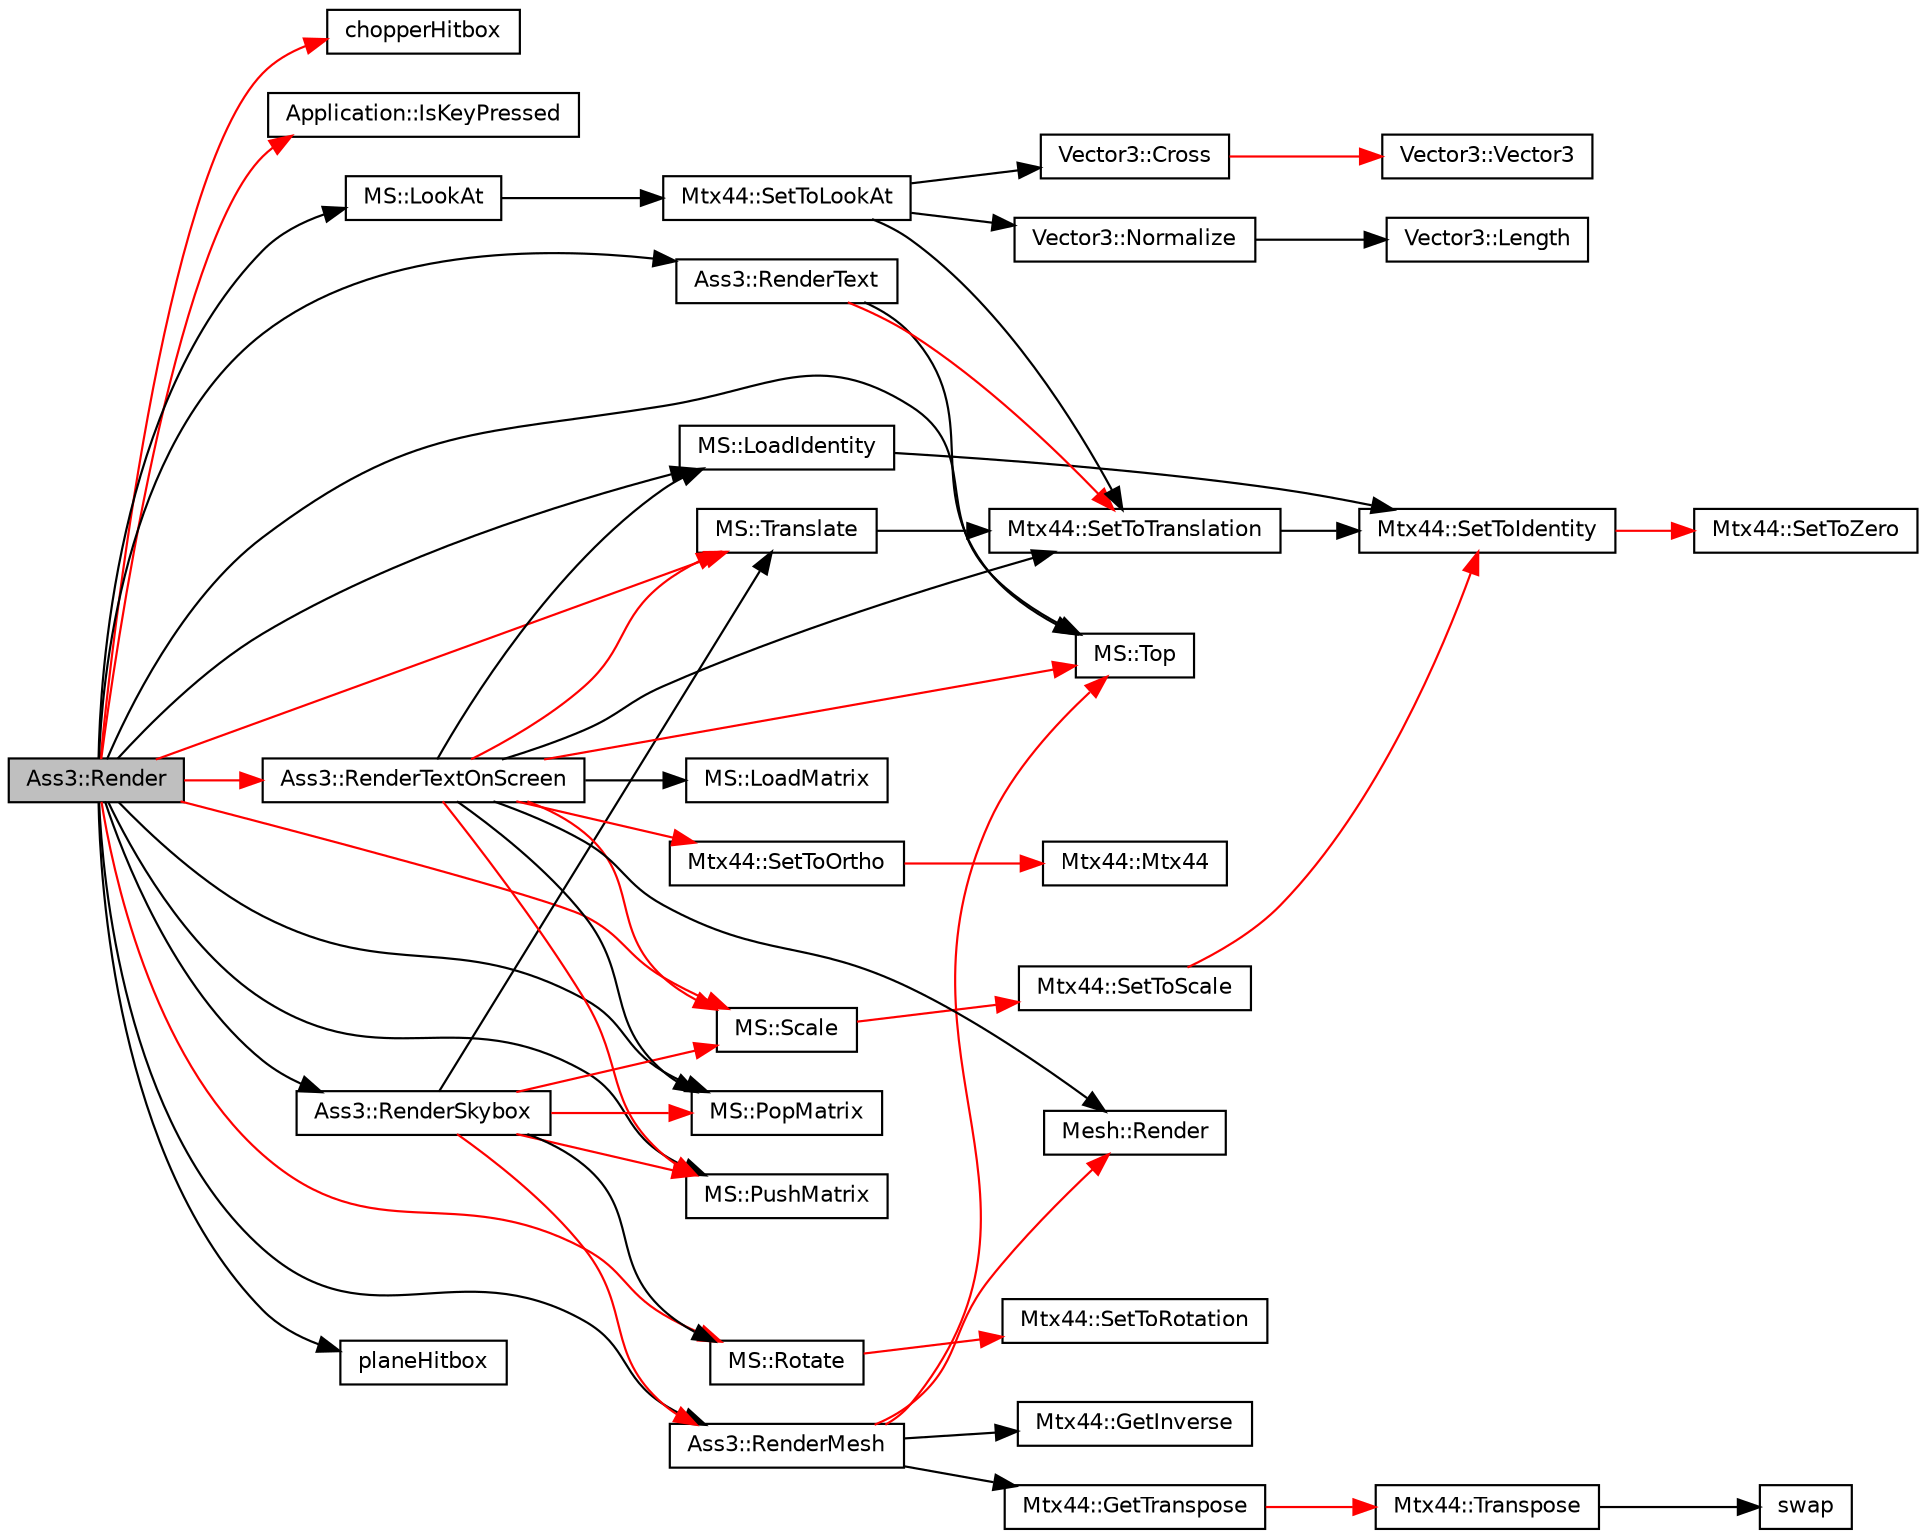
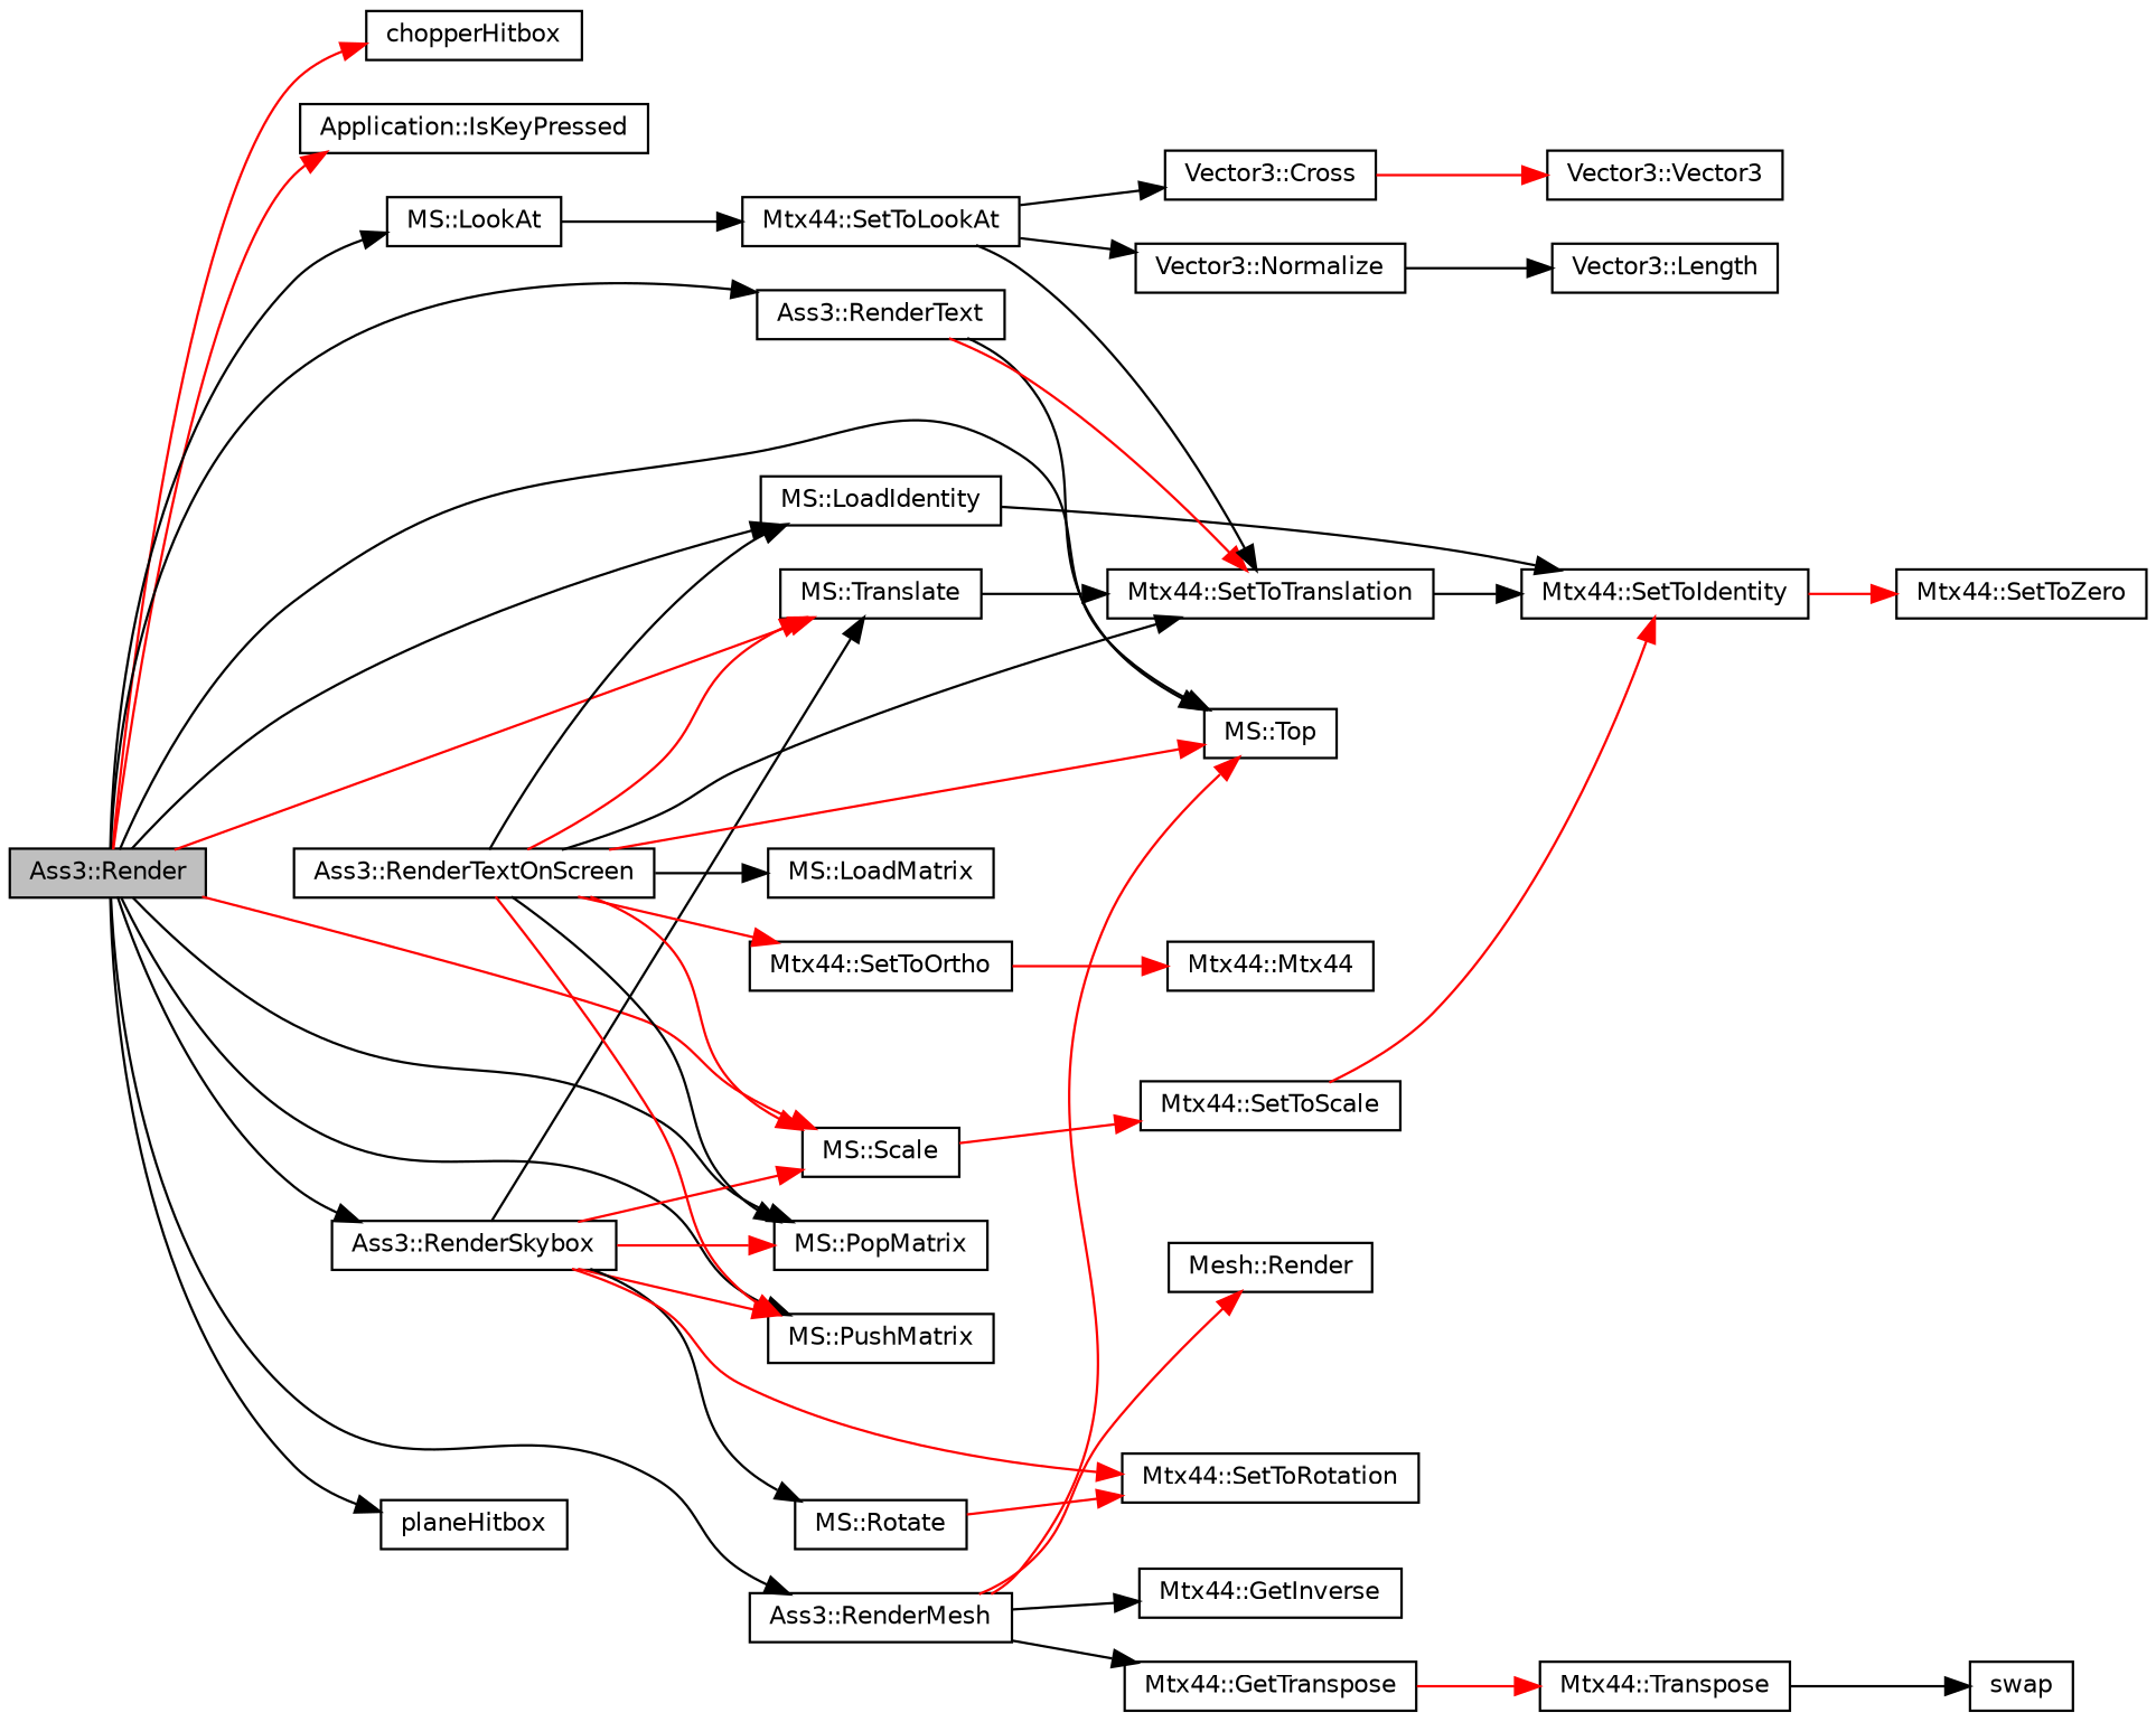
  digraph {
    rankdir=LR
    node [color=black fontname=Helvetica fontsize=10 shape=record]
    edge [color=black fontname=Helvetica fontsize=10 labelfontname=Helvetica labelfontsize=10 style=solid]
    n1 [fillcolor=grey75 fontcolor=black height=0.2 label="Ass3::Render" style=filled width=0.4]
    n2 [height=0.2 label=chopperHitbox width=0.4]
    n3 [height=0.2 label="Application::IsKeyPressed" width=0.4]
    n4 [height=0.2 label="MS::LoadIdentity" width=0.4]
    n5 [height=0.2 label="MS::LookAt" width=0.4]
    n6 [height=0.2 label=planeHitbox width=0.4]
    n7 [height=0.2 label="MS::PopMatrix" width=0.4]
    n8 [height=0.2 label="MS::PushMatrix" width=0.4]
    n9 [height=0.2 label="Ass3::RenderMesh" width=0.4]
    n10 [height=0.2 label="MS::Top" width=0.4]
    n11 [height=0.2 label="Ass3::RenderSkybox" width=0.4]
    n12 [height=0.2 label="MS::Translate" width=0.4]
    n13 [height=0.2 label="MS::Rotate" width=0.4]
    n14 [height=0.2 label="MS::Scale" width=0.4]
    n15 [height=0.2 label="Ass3::RenderText" width=0.4]
    n16 [height=0.2 label="Ass3::RenderTextOnScreen" width=0.4]
    n17 [height=0.2 label="Mtx44::SetToIdentity" width=0.4]
    n18 [height=0.2 label="Mtx44::SetToLookAt" width=0.4]
    n19 [height=0.2 label="Mtx44::GetInverse" width=0.4]
    n20 [height=0.2 label="Mtx44::GetTranspose" width=0.4]
    n21 [height=0.2 label="Mesh::Render" width=0.4]
    n22 [height=0.2 label="Mtx44::SetToTranslation" width=0.4]
    n23 [height=0.2 label="Mtx44::SetToRotation" width=0.4]
    n24 [height=0.2 label="Mtx44::SetToScale" width=0.4]
    n25 [height=0.2 label="Mtx44::SetToOrtho" width=0.4]
    n26 [height=0.2 label="MS::LoadMatrix" width=0.4]
    n27 [height=0.2 label="Mtx44::SetToZero" width=0.4]
    n28 [height=0.2 label="Vector3::Normalize" width=0.4]
    n29 [height=0.2 label="Vector3::Cross" width=0.4]
    n30 [height=0.2 label="Vector3::Length" width=0.4]
    n31 [height=0.2 label="Vector3::Vector3" width=0.4]
    n32 [height=0.2 label="Mtx44::Transpose" width=0.4]
    n33 [height=0.2 label=swap width=0.4]
    n34 [height=0.2 label="Mtx44::Mtx44" width=0.4]
    n1 -> n2 [color=red]
    n1 -> n3 [color=red]
    n1 -> n4
    n1 -> n5
    n1 -> n6
    n1 -> n7
    n1 -> n8
    n1 -> n9
    n1 -> n10
    n1 -> n11
    n1 -> n12 [color=red]
-   n1 -> n13 [color=red]
    n1 -> n14 [color=red]
    n1 -> n15
-   n1 -> n16 [color=red]
    n4 -> n17
    n5 -> n18
    n9 -> n10 [color=red]
    n9 -> n19
    n9 -> n20
    n9 -> n21 [color=red]
    n11 -> n7 [color=red]
    n11 -> n8 [color=red]
-   n11 -> n9 [color=red]
+   n11 -> n23 [color=red]
    n11 -> n12
    n11 -> n13
    n11 -> n14 [color=red]
    n12 -> n22
    n13 -> n23 [color=red]
    n14 -> n24 [color=red]
    n15 -> n10
    n15 -> n22 [color=red]
    n16 -> n4
    n16 -> n7
    n16 -> n8 [color=red]
    n16 -> n10 [color=red]
    n16 -> n12 [color=red]
    n16 -> n14 [color=red]
-   n16 -> n21
    n16 -> n22
    n16 -> n25 [color=red]
    n16 -> n26
    n17 -> n27 [color=red]
    n18 -> n22
    n18 -> n28
    n18 -> n29
    n20 -> n32 [color=red]
    n22 -> n17
    n24 -> n17 [color=red]
    n25 -> n34 [color=red]
    n28 -> n30
    n29 -> n31 [color=red]
    n32 -> n33
  }
